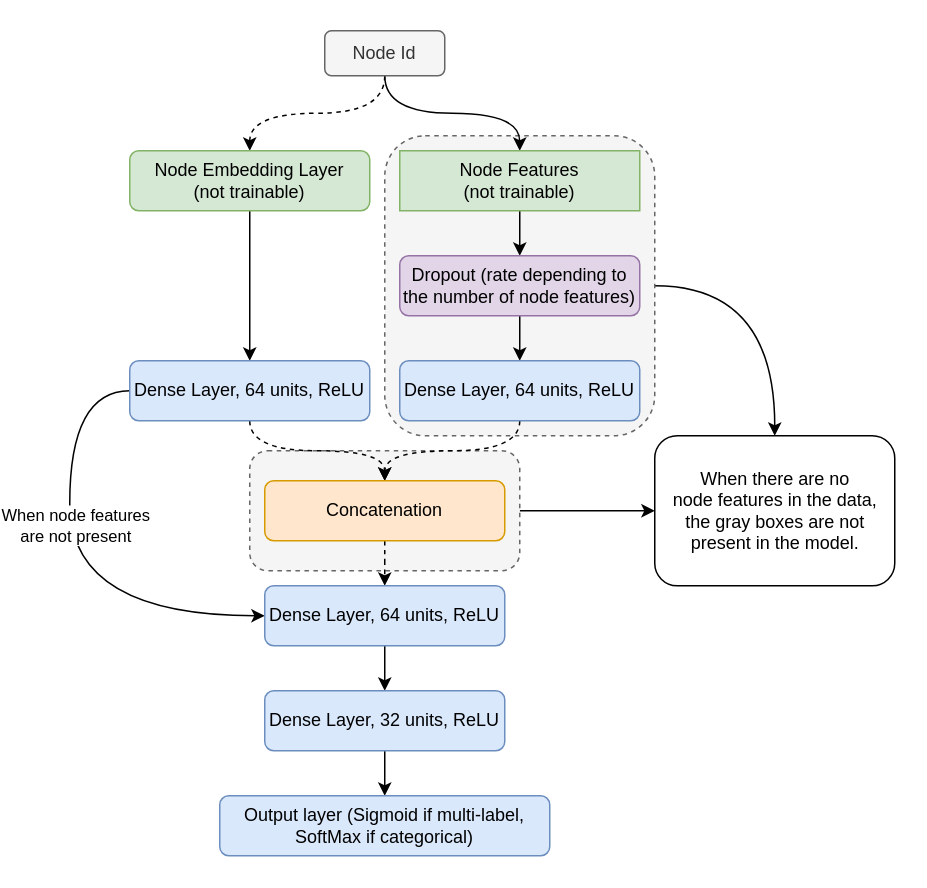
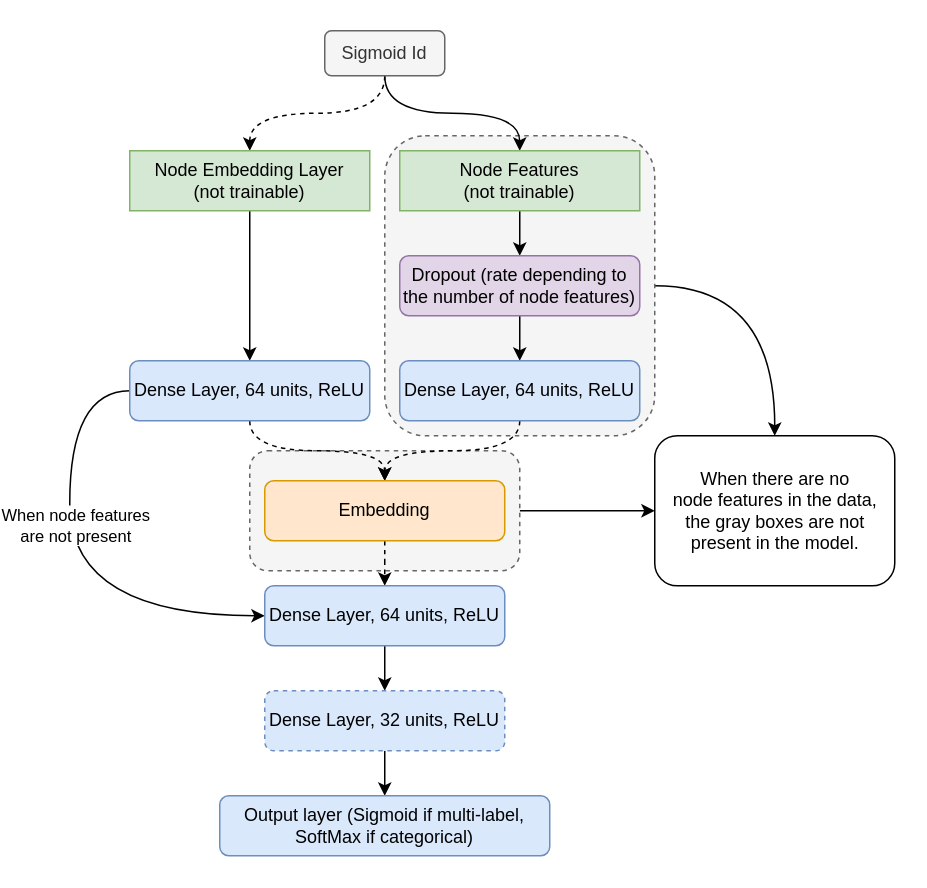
  <mxCell id="0" />
  <mxCell id="1" parent="0" />
  <mxCell id="2" style="edgeStyle=orthogonalEdgeStyle;curved=1;rounded=0;orthogonalLoop=1;jettySize=auto;html=1;" edge="1" parent="1" source="3" target="28"><mxGeometry relative="1" as="geometry" /></mxCell>
  <mxCell id="3" value="" style="rounded=1;whiteSpace=wrap;html=1;fillColor=#f5f5f5;strokeColor=#666666;fontColor=#333333;dashed=1;" vertex="1" parent="1"><mxGeometry x="140" y="300" width="180" height="80" as="geometry" /></mxCell>
  <mxCell id="4" style="edgeStyle=orthogonalEdgeStyle;curved=1;rounded=0;orthogonalLoop=1;jettySize=auto;html=1;entryX=0.5;entryY=0;entryDx=0;entryDy=0;" edge="1" parent="1" source="5" target="28"><mxGeometry relative="1" as="geometry"><mxPoint x="450" y="190" as="targetPoint" /><Array as="points"><mxPoint x="490" y="190" /></Array></mxGeometry></mxCell>
  <mxCell id="5" value="" style="rounded=1;whiteSpace=wrap;html=1;fillColor=#f5f5f5;strokeColor=#666666;fontColor=#333333;dashed=1;" vertex="1" parent="1"><mxGeometry x="230" y="90" width="180" height="200" as="geometry" /></mxCell>
  <mxCell id="6" style="edgeStyle=orthogonalEdgeStyle;rounded=0;orthogonalLoop=1;jettySize=auto;html=1;curved=1;dashed=1;" edge="1" parent="1" source="8" target="10"><mxGeometry relative="1" as="geometry" /></mxCell>
  <mxCell id="7" style="edgeStyle=orthogonalEdgeStyle;rounded=0;orthogonalLoop=1;jettySize=auto;html=1;curved=1;dashed=0;" edge="1" parent="1" source="8" target="12"><mxGeometry relative="1" as="geometry" /></mxCell>
- <mxCell id="8" value="Node Id" style="rounded=1;whiteSpace=wrap;html=1;fillColor=#f5f5f5;strokeColor=#666666;fontColor=#333333;" vertex="1" parent="1"><mxGeometry x="190" y="20" width="80" height="30" as="geometry" /></mxCell>
+ <mxCell id="8" value="Sigmoid Id" style="rounded=1;whiteSpace=wrap;html=1;fillColor=#f5f5f5;strokeColor=#666666;fontColor=#333333;" vertex="1" parent="1"><mxGeometry x="190" y="20" width="80" height="30" as="geometry" /></mxCell>
  <mxCell id="9" style="edgeStyle=orthogonalEdgeStyle;rounded=0;orthogonalLoop=1;jettySize=auto;html=1;curved=1;" edge="1" parent="1" source="10" target="18"><mxGeometry relative="1" as="geometry" /></mxCell>
- <mxCell id="10" value="Node Embedding Layer&lt;br&gt;(not trainable)" style="rounded=1;whiteSpace=wrap;html=1;fillColor=#d5e8d4;strokeColor=#82b366;" vertex="1" parent="1"><mxGeometry x="60" y="100" width="160" height="40" as="geometry" /></mxCell>
+ <mxCell id="10" value="Node Embedding Layer&lt;br&gt;(not trainable)" style="whiteSpace=wrap;html=1;fillColor=#d5e8d4;strokeColor=#82b366;rounded=0;" vertex="1" parent="1"><mxGeometry x="60" y="100" width="160" height="40" as="geometry" /></mxCell>
  <mxCell id="11" style="edgeStyle=orthogonalEdgeStyle;rounded=0;orthogonalLoop=1;jettySize=auto;html=1;curved=1;" edge="1" parent="1" source="12" target="14"><mxGeometry relative="1" as="geometry" /></mxCell>
  <mxCell id="12" value="Node Features&lt;br&gt;(not trainable)" style="whiteSpace=wrap;html=1;fillColor=#d5e8d4;strokeColor=#82b366;rounded=0;" vertex="1" parent="1"><mxGeometry x="240" y="100" width="160" height="40" as="geometry" /></mxCell>
  <mxCell id="13" style="edgeStyle=orthogonalEdgeStyle;rounded=0;orthogonalLoop=1;jettySize=auto;html=1;curved=1;" edge="1" parent="1" source="14" target="20"><mxGeometry relative="1" as="geometry" /></mxCell>
  <mxCell id="14" value="Dropout (rate depending to the number of node features)" style="rounded=1;whiteSpace=wrap;html=1;fillColor=#e1d5e7;strokeColor=#9673a6;" vertex="1" parent="1"><mxGeometry x="240" y="170" width="160" height="40" as="geometry" /></mxCell>
  <mxCell id="15" style="edgeStyle=orthogonalEdgeStyle;rounded=0;orthogonalLoop=1;jettySize=auto;html=1;curved=1;dashed=1;" edge="1" parent="1" source="18" target="22"><mxGeometry relative="1" as="geometry" /></mxCell>
  <mxCell id="16" style="edgeStyle=orthogonalEdgeStyle;curved=1;rounded=0;orthogonalLoop=1;jettySize=auto;html=1;" edge="1" parent="1" source="18" target="24"><mxGeometry relative="1" as="geometry"><Array as="points"><mxPoint x="20" y="260" /><mxPoint x="20" y="410" /></Array></mxGeometry></mxCell>
  <mxCell id="17" value="When node features&lt;br&gt;are not present" style="edgeLabel;html=1;align=center;verticalAlign=middle;resizable=0;points=[];" vertex="1" connectable="0" parent="16"><mxGeometry x="-0.194" y="3" relative="1" as="geometry"><mxPoint as="offset" /></mxGeometry></mxCell>
  <mxCell id="18" value="Dense Layer, 64 units, ReLU" style="rounded=1;whiteSpace=wrap;html=1;fillColor=#dae8fc;strokeColor=#6c8ebf;" vertex="1" parent="1"><mxGeometry x="60" y="240" width="160" height="40" as="geometry" /></mxCell>
  <mxCell id="19" style="edgeStyle=orthogonalEdgeStyle;rounded=0;orthogonalLoop=1;jettySize=auto;html=1;curved=1;dashed=1;" edge="1" parent="1" source="20" target="22"><mxGeometry relative="1" as="geometry" /></mxCell>
  <mxCell id="20" value="Dense Layer, 64 units, ReLU" style="rounded=1;whiteSpace=wrap;html=1;fillColor=#dae8fc;strokeColor=#6c8ebf;" vertex="1" parent="1"><mxGeometry x="240" y="240" width="160" height="40" as="geometry" /></mxCell>
  <mxCell id="21" style="edgeStyle=orthogonalEdgeStyle;rounded=0;orthogonalLoop=1;jettySize=auto;html=1;curved=1;dashed=1;" edge="1" parent="1" source="22" target="24"><mxGeometry relative="1" as="geometry" /></mxCell>
- <mxCell id="22" value="Concatenation" style="rounded=1;whiteSpace=wrap;html=1;fillColor=#ffe6cc;strokeColor=#d79b00;" vertex="1" parent="1"><mxGeometry x="150" y="320" width="160" height="40" as="geometry" /></mxCell>
+ <mxCell id="22" value="Embedding" style="rounded=1;whiteSpace=wrap;html=1;fillColor=#ffe6cc;strokeColor=#d79b00;" vertex="1" parent="1"><mxGeometry x="150" y="320" width="160" height="40" as="geometry" /></mxCell>
  <mxCell id="23" style="edgeStyle=orthogonalEdgeStyle;rounded=0;orthogonalLoop=1;jettySize=auto;html=1;curved=1;" edge="1" parent="1" source="24" target="26"><mxGeometry relative="1" as="geometry" /></mxCell>
  <mxCell id="24" value="Dense Layer, 64 units, ReLU" style="rounded=1;whiteSpace=wrap;html=1;fillColor=#dae8fc;strokeColor=#6c8ebf;" vertex="1" parent="1"><mxGeometry x="150" y="390" width="160" height="40" as="geometry" /></mxCell>
  <mxCell id="25" style="edgeStyle=orthogonalEdgeStyle;rounded=0;orthogonalLoop=1;jettySize=auto;html=1;curved=1;" edge="1" parent="1" source="26" target="27"><mxGeometry relative="1" as="geometry" /></mxCell>
- <mxCell id="26" value="Dense Layer, 32 units, ReLU" style="rounded=1;whiteSpace=wrap;html=1;fillColor=#dae8fc;strokeColor=#6c8ebf;" vertex="1" parent="1"><mxGeometry x="150" y="460" width="160" height="40" as="geometry" /></mxCell>
+ <mxCell id="26" value="Dense Layer, 32 units, ReLU" style="rounded=1;whiteSpace=wrap;html=1;fillColor=#dae8fc;strokeColor=#6c8ebf;dashed=1;" vertex="1" parent="1"><mxGeometry x="150" y="460" width="160" height="40" as="geometry" /></mxCell>
  <mxCell id="27" value="Output layer (Sigmoid if multi-label, SoftMax if categorical)" style="rounded=1;whiteSpace=wrap;html=1;fillColor=#dae8fc;strokeColor=#6c8ebf;" vertex="1" parent="1"><mxGeometry x="120" y="530" width="220" height="40" as="geometry" /></mxCell>
  <mxCell id="28" value="When there are no&lt;br&gt;node features in the data,&lt;br&gt;the gray boxes are not&lt;br&gt;present in the model." style="html=1;rounded=1;" vertex="1" parent="1"><mxGeometry x="410" y="290" width="160" height="100" as="geometry" /></mxCell>
